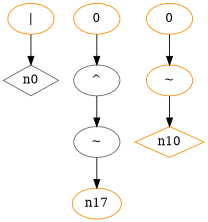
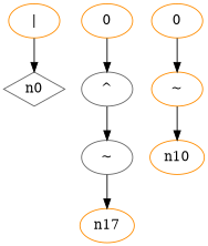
  digraph {
    node [color=darkorange]
    n0 [shape=diamond color=gray40]
    n1 [label="|"]
    n6 [label="^" color=gray40]
    n5 [label="~" color=gray40]
-   n10 [shape=diamond]
+   n10 [shape=ellipse]
    n11 [label=0]
    n4 [label="~"]
    n16 [label=0]
    n17
    n1 -> n0
    n6 -> n5
    n5 -> n17
    n11 -> n4
    n4 -> n10
    n16 -> n6
  }
